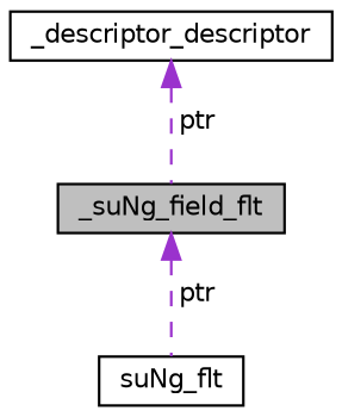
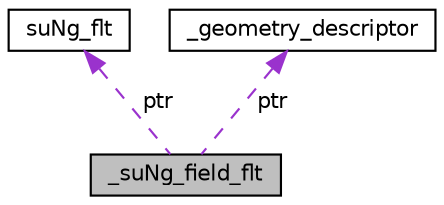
  digraph {
    node [color=black fillcolor=white fontname=Helvetica fontsize=10 shape=record style=filled]
    edge [color=darkorchid3 dir=back fontname=Helvetica fontsize=10 labelfontname=Helvetica labelfontsize=10 style=dashed]
    n1 [fillcolor=grey75 fontcolor=black height=0.2 label=_suNg_field_flt width=0.4]
    n2 [height=0.2 label=suNg_flt width=0.4]
-   n3 [height=0.2 label=_descriptor_descriptor width=0.4]
-   n1 -> n2 [label=" ptr"]
+   n3 [height=0.2 label=_geometry_descriptor width=0.4]
+   n2 -> n1 [label=" ptr"]
    n3 -> n1 [label=" ptr"]
  }
